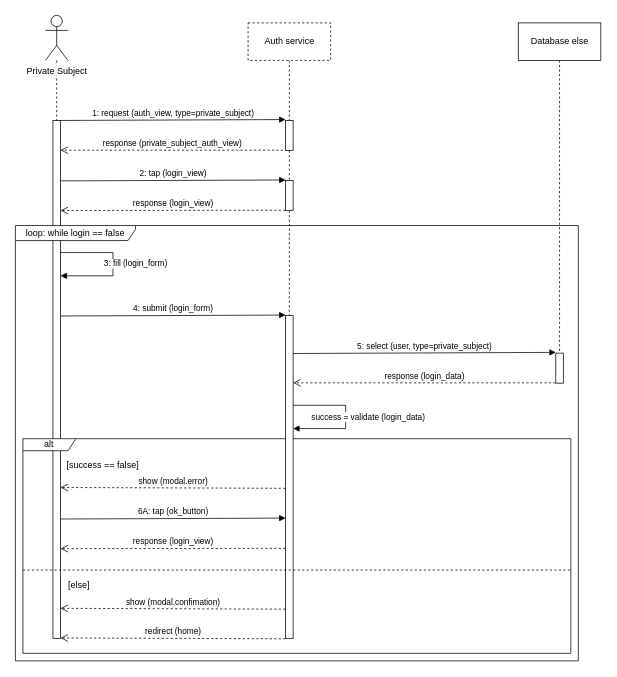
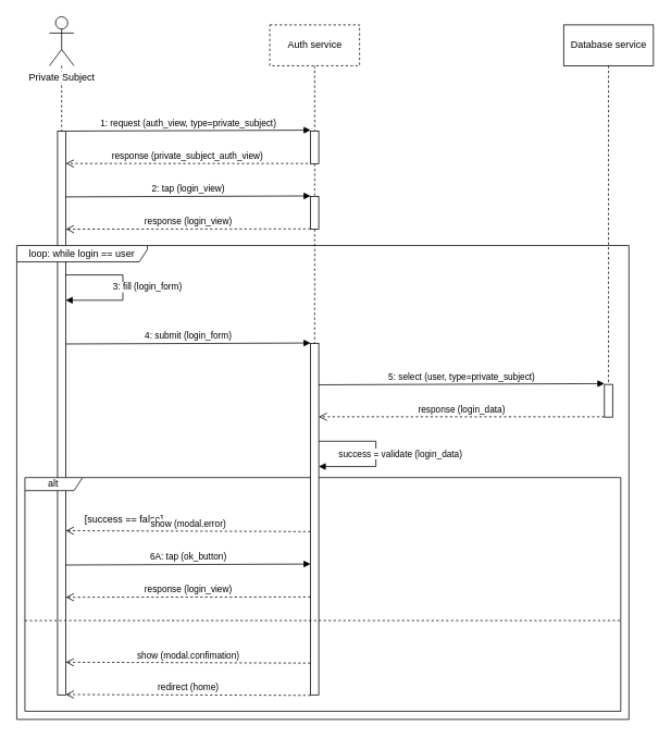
  <mxCell id="0" />
  <mxCell id="1" parent="0" />
  <mxCell id="2" value="" style="html=1;points=[];perimeter=orthogonalPerimeter;" vertex="1" parent="1"><mxGeometry x="70" y="160" width="10" height="690" as="geometry" /></mxCell>
  <mxCell id="3" value="alt" style="shape=umlFrame;whiteSpace=wrap;html=1;width=70;height=16;" vertex="1" parent="1"><mxGeometry x="30" y="584" width="730" height="286" as="geometry" /></mxCell>
- <mxCell id="4" value="loop: while login == false" style="shape=umlFrame;whiteSpace=wrap;html=1;width=160;height=20;" vertex="1" parent="1"><mxGeometry x="20" y="300" width="750" height="580" as="geometry" /></mxCell>
+ <mxCell id="4" value="loop: while login == user" style="shape=umlFrame;whiteSpace=wrap;html=1;width=160;height=20;" vertex="1" parent="1"><mxGeometry x="20" y="300" width="750" height="580" as="geometry" /></mxCell>
  <mxCell id="5" value="" style="edgeStyle=orthogonalEdgeStyle;rounded=0;orthogonalLoop=1;jettySize=auto;html=1;dashed=1;endArrow=none;endFill=0;" edge="1" parent="1" source="6" target="2"><mxGeometry relative="1" as="geometry" /></mxCell>
  <mxCell id="6" value="Private Subject" style="shape=umlActor;verticalLabelPosition=bottom;labelBackgroundColor=#ffffff;verticalAlign=top;html=1;" vertex="1" parent="1"><mxGeometry x="60" y="20" width="30" height="60" as="geometry" /></mxCell>
  <mxCell id="7" value="" style="edgeStyle=orthogonalEdgeStyle;rounded=0;orthogonalLoop=1;jettySize=auto;html=1;dashed=1;endArrow=none;endFill=0;" edge="1" parent="1" source="8" target="12"><mxGeometry relative="1" as="geometry" /></mxCell>
  <mxCell id="8" value="Auth service" style="html=1;dashed=1;" vertex="1" parent="1"><mxGeometry x="330" y="30" width="110" height="50" as="geometry" /></mxCell>
  <mxCell id="9" value="" style="edgeStyle=orthogonalEdgeStyle;rounded=0;orthogonalLoop=1;jettySize=auto;html=1;dashed=1;endArrow=none;endFill=0;" edge="1" parent="1" source="10" target="16"><mxGeometry relative="1" as="geometry"><mxPoint x="745" y="160" as="targetPoint" /></mxGeometry></mxCell>
- <mxCell id="10" value="Database else" style="html=1;" vertex="1" parent="1"><mxGeometry x="690" y="30" width="110" height="50" as="geometry" /></mxCell>
+ <mxCell id="10" value="Database service" style="html=1;" vertex="1" parent="1"><mxGeometry x="690" y="30" width="110" height="50" as="geometry" /></mxCell>
  <mxCell id="11" value="" style="edgeStyle=orthogonalEdgeStyle;rounded=0;orthogonalLoop=1;jettySize=auto;html=1;dashed=1;endArrow=none;endFill=0;" edge="1" parent="1" source="12" target="14"><mxGeometry relative="1" as="geometry" /></mxCell>
  <mxCell id="12" value="" style="html=1;points=[];perimeter=orthogonalPerimeter;" vertex="1" parent="1"><mxGeometry x="380" y="160" width="10" height="40" as="geometry" /></mxCell>
  <mxCell id="13" value="" style="edgeStyle=orthogonalEdgeStyle;rounded=0;orthogonalLoop=1;jettySize=auto;html=1;endArrow=none;endFill=0;dashed=1;" edge="1" parent="1" source="14" target="15"><mxGeometry relative="1" as="geometry" /></mxCell>
  <mxCell id="14" value="" style="html=1;points=[];perimeter=orthogonalPerimeter;" vertex="1" parent="1"><mxGeometry x="380" y="240" width="10" height="40" as="geometry" /></mxCell>
  <mxCell id="15" value="" style="html=1;points=[];perimeter=orthogonalPerimeter;" vertex="1" parent="1"><mxGeometry x="380" y="420" width="10" height="430" as="geometry" /></mxCell>
  <mxCell id="16" value="" style="html=1;points=[];perimeter=orthogonalPerimeter;" vertex="1" parent="1"><mxGeometry x="740" y="470" width="10" height="40" as="geometry" /></mxCell>
  <mxCell id="17" value="1: request (auth_view, type=private_subject)" style="html=1;verticalAlign=bottom;endArrow=block;entryX=0;entryY=-0.03;entryDx=0;entryDy=0;entryPerimeter=0;" edge="1" parent="1" target="12"><mxGeometry width="80" relative="1" as="geometry"><mxPoint x="80" y="160" as="sourcePoint" /><mxPoint x="160" y="160" as="targetPoint" /></mxGeometry></mxCell>
  <mxCell id="18" value="response (private_subject_auth_view)" style="html=1;verticalAlign=bottom;endArrow=open;dashed=1;endSize=8;exitX=-0.32;exitY=0.99;exitDx=0;exitDy=0;exitPerimeter=0;" edge="1" parent="1" source="12" target="2"><mxGeometry relative="1" as="geometry"><mxPoint x="370" y="199.5" as="sourcePoint" /><mxPoint x="290" y="199.5" as="targetPoint" /></mxGeometry></mxCell>
  <mxCell id="19" value="2: tap (login_view)" style="html=1;verticalAlign=bottom;endArrow=block;entryX=0;entryY=-0.03;entryDx=0;entryDy=0;entryPerimeter=0;" edge="1" parent="1"><mxGeometry width="80" relative="1" as="geometry"><mxPoint x="80" y="240.5" as="sourcePoint" /><mxPoint x="380" y="239.3" as="targetPoint" /></mxGeometry></mxCell>
  <mxCell id="20" value="response (login_view)" style="html=1;verticalAlign=bottom;endArrow=open;dashed=1;endSize=8;exitX=-0.32;exitY=0.99;exitDx=0;exitDy=0;exitPerimeter=0;" edge="1" parent="1"><mxGeometry relative="1" as="geometry"><mxPoint x="379.8" y="279.6" as="sourcePoint" /><mxPoint x="80" y="280" as="targetPoint" /></mxGeometry></mxCell>
  <mxCell id="21" value="3: fill (login_form)" style="html=1;verticalAlign=bottom;endArrow=block;exitX=1;exitY=0.315;exitDx=0;exitDy=0;exitPerimeter=0;rounded=0;" edge="1" parent="1"><mxGeometry x="0.181" y="-31" width="80" relative="1" as="geometry"><mxPoint x="80" y="336" as="sourcePoint" /><mxPoint x="80" y="367" as="targetPoint" /><Array as="points"><mxPoint x="150" y="336" /><mxPoint x="150" y="367" /></Array><mxPoint x="30" y="24" as="offset" /></mxGeometry></mxCell>
  <mxCell id="22" value="4: submit (login_form)" style="html=1;verticalAlign=bottom;endArrow=block;entryX=0;entryY=-0.03;entryDx=0;entryDy=0;entryPerimeter=0;" edge="1" parent="1"><mxGeometry width="80" relative="1" as="geometry"><mxPoint x="80" y="420.5" as="sourcePoint" /><mxPoint x="380" y="419.3" as="targetPoint" /></mxGeometry></mxCell>
  <mxCell id="23" value="5: select (user, type=private_subject)" style="html=1;verticalAlign=bottom;endArrow=block;" edge="1" parent="1"><mxGeometry width="80" relative="1" as="geometry"><mxPoint x="390" y="470.5" as="sourcePoint" /><mxPoint x="740" y="469" as="targetPoint" /></mxGeometry></mxCell>
  <mxCell id="24" value="response (login_data)" style="html=1;verticalAlign=bottom;endArrow=open;dashed=1;endSize=8;exitX=-0.32;exitY=0.99;exitDx=0;exitDy=0;exitPerimeter=0;" edge="1" parent="1" target="15"><mxGeometry relative="1" as="geometry"><mxPoint x="739.8" y="509.6" as="sourcePoint" /><mxPoint x="440" y="510" as="targetPoint" /></mxGeometry></mxCell>
  <mxCell id="25" value="success = validate (login_data)" style="html=1;verticalAlign=bottom;endArrow=block;exitX=1;exitY=0.315;exitDx=0;exitDy=0;exitPerimeter=0;rounded=0;" edge="1" parent="1"><mxGeometry x="0.181" y="-31" width="80" relative="1" as="geometry"><mxPoint x="390" y="539.5" as="sourcePoint" /><mxPoint x="390" y="570.5" as="targetPoint" /><Array as="points"><mxPoint x="460" y="539.5" /><mxPoint x="460" y="570.5" /></Array><mxPoint x="30" y="24" as="offset" /></mxGeometry></mxCell>
- <mxCell id="26" value="[success == false]&amp;nbsp;&amp;nbsp;" style="text;html=1;strokeColor=none;fillColor=none;align=center;verticalAlign=middle;whiteSpace=wrap;rounded=0;" vertex="1" parent="1"><mxGeometry x="80" y="610" width="120" height="20" as="geometry" /></mxCell>
+ <mxCell id="26" value="[success == false]&amp;nbsp;&amp;nbsp;" style="text;html=1;strokeColor=none;fillColor=none;align=center;verticalAlign=middle;whiteSpace=wrap;rounded=0;" vertex="1" parent="1"><mxGeometry x="95" y="625" width="120" height="20" as="geometry" /></mxCell>
  <mxCell id="27" value="show (modal.error)" style="html=1;verticalAlign=bottom;endArrow=open;dashed=1;endSize=8;exitX=-0.32;exitY=0.99;exitDx=0;exitDy=0;exitPerimeter=0;" edge="1" parent="1"><mxGeometry relative="1" as="geometry"><mxPoint x="379.8" y="650.1" as="sourcePoint" /><mxPoint x="80" y="649" as="targetPoint" /></mxGeometry></mxCell>
  <mxCell id="28" value="6A: tap (ok_button)" style="html=1;verticalAlign=bottom;endArrow=block;entryX=0;entryY=-0.03;entryDx=0;entryDy=0;entryPerimeter=0;" edge="1" parent="1"><mxGeometry width="80" relative="1" as="geometry"><mxPoint x="80" y="691" as="sourcePoint" /><mxPoint x="380" y="689.8" as="targetPoint" /></mxGeometry></mxCell>
  <mxCell id="29" value="response (login_view)" style="html=1;verticalAlign=bottom;endArrow=open;dashed=1;endSize=8;exitX=-0.32;exitY=0.99;exitDx=0;exitDy=0;exitPerimeter=0;" edge="1" parent="1"><mxGeometry relative="1" as="geometry"><mxPoint x="379.8" y="730.1" as="sourcePoint" /><mxPoint x="80" y="730.5" as="targetPoint" /></mxGeometry></mxCell>
- <mxCell id="30" value="[else]" style="text;html=1;strokeColor=none;fillColor=none;align=center;verticalAlign=middle;whiteSpace=wrap;rounded=0;" vertex="1" parent="1"><mxGeometry x="90" y="770" width="30" height="20" as="geometry" /></mxCell>
  <mxCell id="31" value="show (modal.confimation)" style="html=1;verticalAlign=bottom;endArrow=open;dashed=1;endSize=8;exitX=-0.32;exitY=0.99;exitDx=0;exitDy=0;exitPerimeter=0;" edge="1" parent="1"><mxGeometry relative="1" as="geometry"><mxPoint x="379.8" y="811.1" as="sourcePoint" /><mxPoint x="80" y="810" as="targetPoint" /></mxGeometry></mxCell>
  <mxCell id="32" value="redirect (home)" style="html=1;verticalAlign=bottom;endArrow=open;dashed=1;endSize=8;exitX=-0.32;exitY=0.99;exitDx=0;exitDy=0;exitPerimeter=0;" edge="1" parent="1"><mxGeometry relative="1" as="geometry"><mxPoint x="379.8" y="850.6" as="sourcePoint" /><mxPoint x="80" y="849.5" as="targetPoint" /></mxGeometry></mxCell>
  <mxCell id="33" value="" style="line;strokeWidth=1;fillColor=none;align=left;verticalAlign=middle;spacingTop=-1;spacingLeft=3;spacingRight=3;rotatable=0;labelPosition=right;points=[];portConstraint=eastwest;dashed=1;" vertex="1" parent="1"><mxGeometry x="30" y="755" width="730" height="8" as="geometry" /></mxCell>
